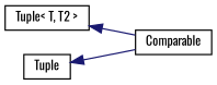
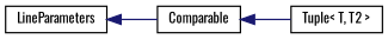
  digraph {
    fontname=Oswald
    rankdir=LR
    node [color=black fillcolor=white fontname=Oswald fontsize=10 shape=record style=filled]
    edge [color=midnightblue dir=back fontname=Oswald fontsize=10 labelfontname=Helvetica labelfontsize=10 style=solid]
    n1 [height=0.2 label=Comparable width=0.4]
    n2 [height=0.2 label="Tuple\< T, T2 \>" width=0.4]
-   n3 [height=0.2 label=Tuple width=0.4]
-   n2 -> n1
+   n3 [height=0.2 label=LineParameters width=0.4]
+   n1 -> n2
    n3 -> n1
  }
